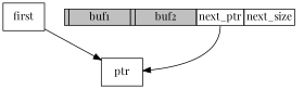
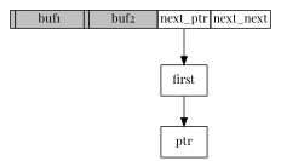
  digraph {
    fontname="Playfair Display"
    rankdir=TB
    node [fontname="Playfair Display" shape=box]
    edge [fontname="Playfair Display"]
    n1 [label=first]
    n2 [label=ptr]
-   n3 [label=<         <table border="0" cellborder="1" cellspacing="0">             <tr>                 <td bgcolor="gray" port="f1.0"></td>                 <td bgcolor="gray" port="f1" width="80">buf1</td>                 <td bgcolor="gray" port="f2.0"></td>                 <td bgcolor="gray" port="f2" width="80">buf2</td>                 <td port="f3">next_ptr</td>                 <td>next_size</td>             </tr>         </table>     > shape=plaintext]
+   n3 [label=<         <table border="0" cellborder="1" cellspacing="0">             <tr>                 <td bgcolor="gray" port="f1.0"></td>                 <td bgcolor="gray" port="f1" width="80">buf1</td>                 <td bgcolor="gray" port="f2.0"></td>                 <td bgcolor="gray" port="f2" width="80">buf2</td>                 <td port="f3">next_ptr</td>                 <td>next_next</td>             </tr>         </table>     > shape=plaintext]
    n1 -> n2
-   n3 -> n2 [tailport="f3:s"]
+   n3 -> n1 [tailport="f3:s"]
  }
